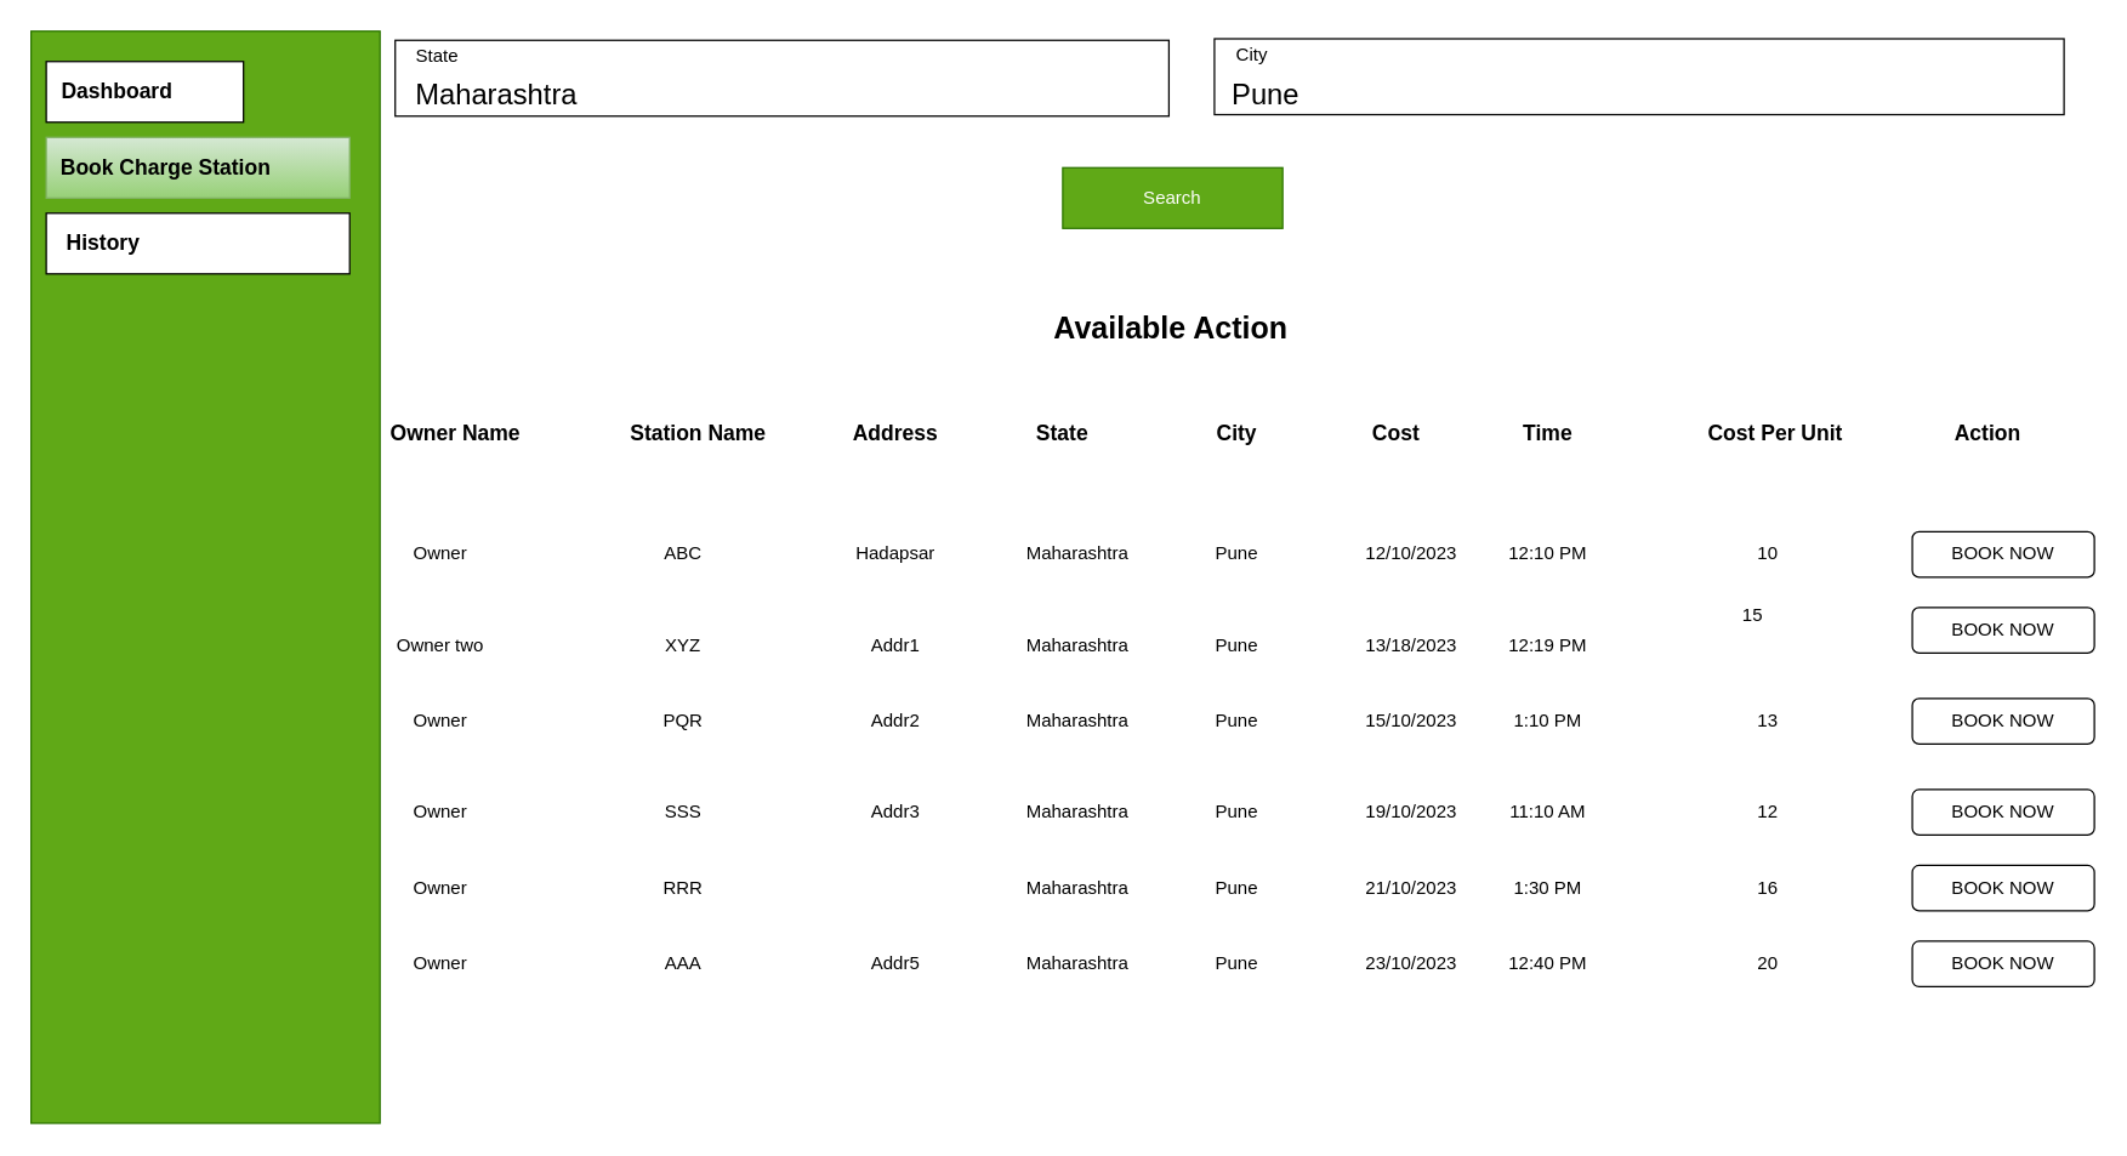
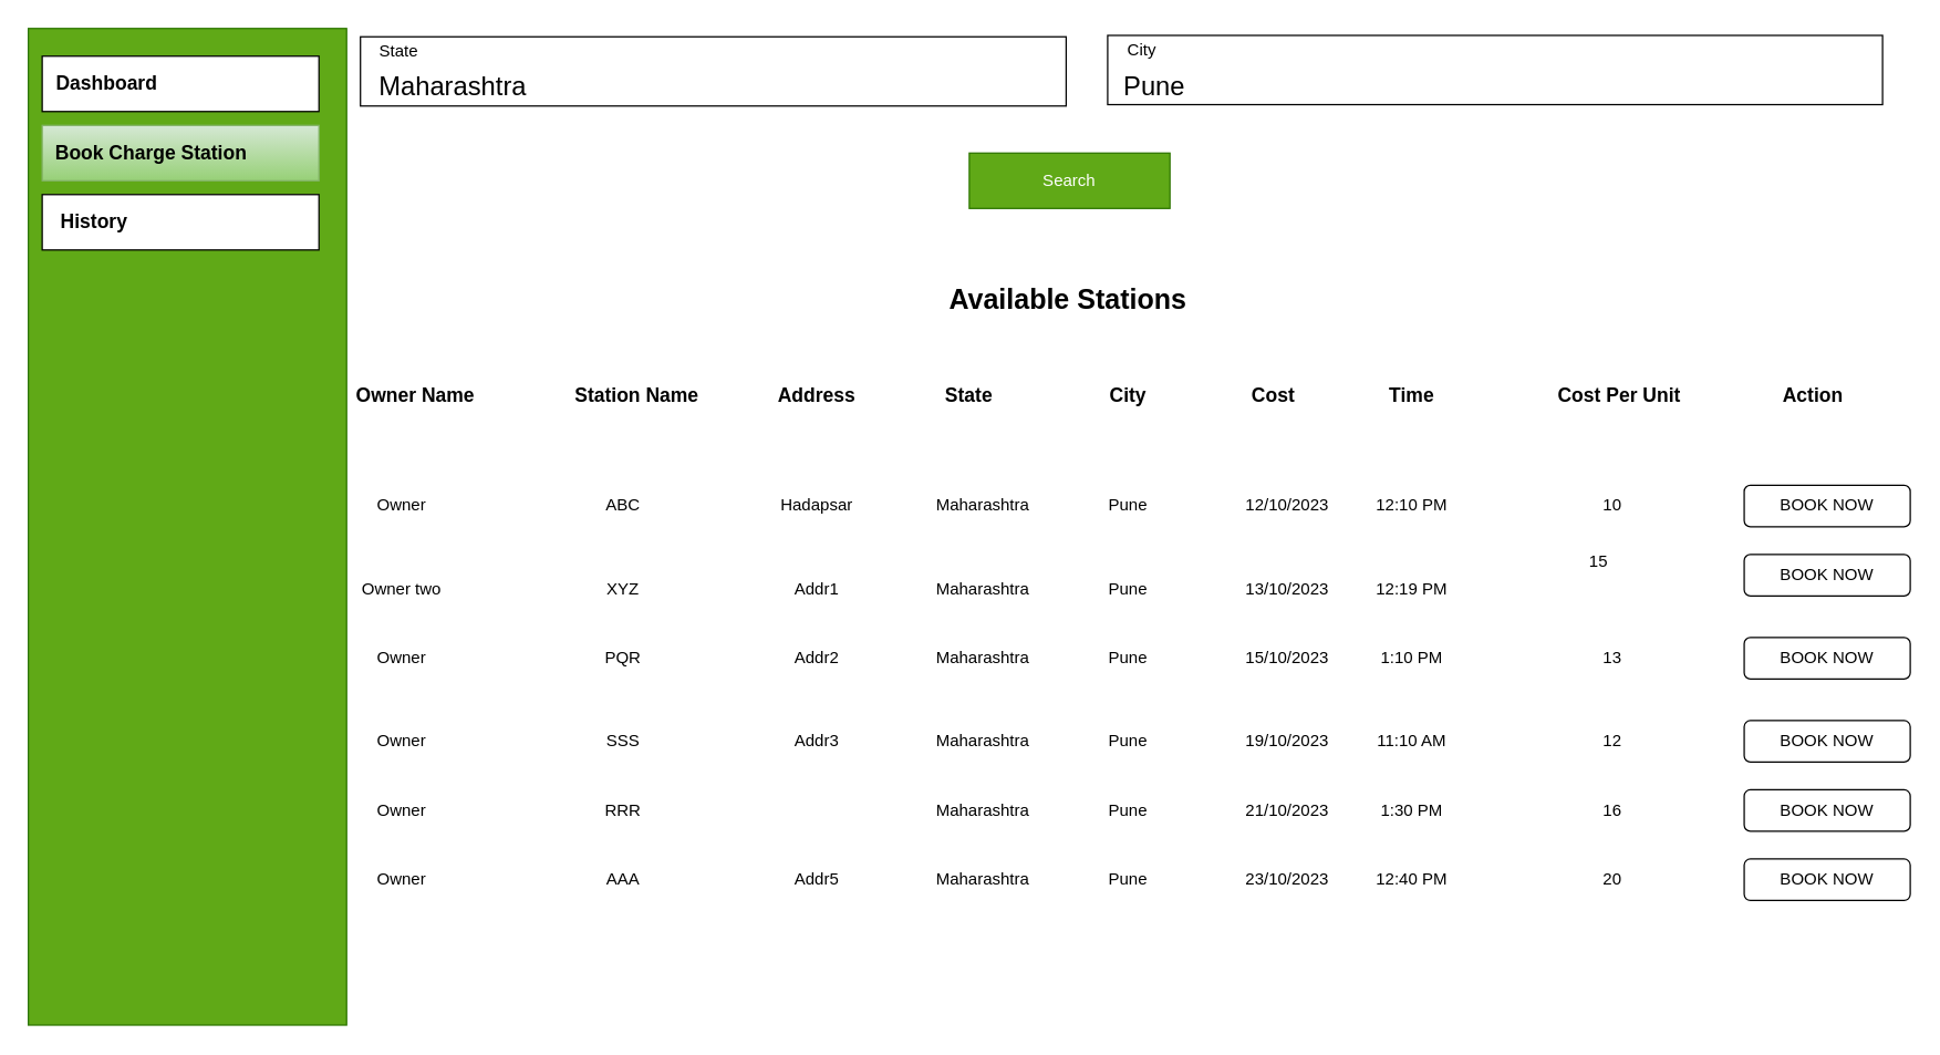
  <mxCell id="0" />
  <mxCell id="1" parent="0" />
  <mxCell id="2" value="" style="rounded=0;whiteSpace=wrap;html=1;align=left;fontSize=19;" vertex="1" parent="1"><mxGeometry x="260" y="26" width="510" height="50" as="geometry" /></mxCell>
  <mxCell id="3" value="" style="rounded=0;whiteSpace=wrap;html=1;align=left;" vertex="1" parent="1"><mxGeometry x="800" y="25" width="560" height="50" as="geometry" /></mxCell>
  <mxCell id="4" value="State" style="text;html=1;strokeColor=none;fillColor=none;align=center;verticalAlign=middle;whiteSpace=wrap;rounded=0;" vertex="1" parent="1"><mxGeometry x="258" y="22" width="60" height="30" as="geometry" /></mxCell>
  <mxCell id="5" value="City" style="text;html=1;strokeColor=none;fillColor=none;align=center;verticalAlign=middle;whiteSpace=wrap;rounded=0;" vertex="1" parent="1"><mxGeometry x="795.25" y="21" width="60" height="30" as="geometry" /></mxCell>
  <mxCell id="6" value="Search" style="rounded=0;whiteSpace=wrap;html=1;fillColor=#60a917;fontColor=#ffffff;strokeColor=#2D7600;" vertex="1" parent="1"><mxGeometry x="700" y="110" width="145" height="40" as="geometry" /></mxCell>
- <mxCell id="7" value="&lt;font style=&quot;font-size: 20px;&quot;&gt;&lt;b&gt;Available Action&lt;/b&gt;&lt;/font&gt;" style="text;html=1;strokeColor=none;fillColor=none;align=center;verticalAlign=middle;whiteSpace=wrap;rounded=0;" vertex="1" parent="1"><mxGeometry x="620" y="190" width="302.5" height="50" as="geometry" /></mxCell>
+ <mxCell id="7" value="&lt;font style=&quot;font-size: 20px;&quot;&gt;&lt;b&gt;Available Stations&lt;/b&gt;&lt;/font&gt;" style="text;html=1;strokeColor=none;fillColor=none;align=center;verticalAlign=middle;whiteSpace=wrap;rounded=0;" vertex="1" parent="1"><mxGeometry x="620" y="190" width="302.5" height="50" as="geometry" /></mxCell>
  <mxCell id="8" value="&lt;font size=&quot;1&quot;&gt;&lt;b style=&quot;font-size: 14px;&quot;&gt;Station Name&lt;/b&gt;&lt;/font&gt;" style="text;html=1;strokeColor=none;fillColor=none;align=center;verticalAlign=middle;whiteSpace=wrap;rounded=0;" vertex="1" parent="1"><mxGeometry x="405" y="270" width="110" height="30" as="geometry" /></mxCell>
  <mxCell id="9" value="&lt;font size=&quot;1&quot;&gt;&lt;b style=&quot;font-size: 14px;&quot;&gt;Owner Name&lt;/b&gt;&lt;/font&gt;" style="text;html=1;strokeColor=none;fillColor=none;align=center;verticalAlign=middle;whiteSpace=wrap;rounded=0;" vertex="1" parent="1"><mxGeometry x="240" y="270" width="120" height="30" as="geometry" /></mxCell>
  <mxCell id="10" value="&lt;font size=&quot;1&quot;&gt;&lt;b style=&quot;font-size: 14px;&quot;&gt;Address&lt;/b&gt;&lt;/font&gt;" style="text;html=1;strokeColor=none;fillColor=none;align=center;verticalAlign=middle;whiteSpace=wrap;rounded=0;" vertex="1" parent="1"><mxGeometry x="560" y="270" width="60" height="30" as="geometry" /></mxCell>
  <mxCell id="11" value="&lt;font size=&quot;1&quot;&gt;&lt;b style=&quot;font-size: 14px;&quot;&gt;State&lt;/b&gt;&lt;/font&gt;" style="text;html=1;strokeColor=none;fillColor=none;align=center;verticalAlign=middle;whiteSpace=wrap;rounded=0;" vertex="1" parent="1"><mxGeometry x="650" y="270" width="100" height="30" as="geometry" /></mxCell>
  <mxCell id="12" value="&lt;font size=&quot;1&quot;&gt;&lt;b style=&quot;font-size: 14px;&quot;&gt;City&lt;/b&gt;&lt;/font&gt;" style="text;html=1;strokeColor=none;fillColor=none;align=center;verticalAlign=middle;whiteSpace=wrap;rounded=0;" vertex="1" parent="1"><mxGeometry x="785" y="270" width="60" height="30" as="geometry" /></mxCell>
  <mxCell id="13" value="&lt;font size=&quot;1&quot;&gt;&lt;b style=&quot;font-size: 14px;&quot;&gt;Cost&lt;/b&gt;&lt;/font&gt;" style="text;html=1;strokeColor=none;fillColor=none;align=center;verticalAlign=middle;whiteSpace=wrap;rounded=0;" vertex="1" parent="1"><mxGeometry x="890" y="270" width="60" height="30" as="geometry" /></mxCell>
  <mxCell id="14" value="&lt;font size=&quot;1&quot;&gt;&lt;b style=&quot;font-size: 14px;&quot;&gt;Time&lt;/b&gt;&lt;/font&gt;" style="text;html=1;strokeColor=none;fillColor=none;align=center;verticalAlign=middle;whiteSpace=wrap;rounded=0;" vertex="1" parent="1"><mxGeometry x="990" y="270" width="60" height="30" as="geometry" /></mxCell>
  <mxCell id="15" value="&lt;font size=&quot;1&quot;&gt;&lt;b style=&quot;font-size: 14px;&quot;&gt;Cost Per Unit&lt;/b&gt;&lt;/font&gt;" style="text;html=1;strokeColor=none;fillColor=none;align=center;verticalAlign=middle;whiteSpace=wrap;rounded=0;" vertex="1" parent="1"><mxGeometry x="1120" y="270" width="100" height="30" as="geometry" /></mxCell>
  <mxCell id="16" value="&lt;font size=&quot;1&quot;&gt;&lt;b style=&quot;font-size: 14px;&quot;&gt;Action&lt;/b&gt;&lt;/font&gt;" style="text;html=1;strokeColor=none;fillColor=none;align=center;verticalAlign=middle;whiteSpace=wrap;rounded=0;" vertex="1" parent="1"><mxGeometry x="1270" y="270" width="80" height="30" as="geometry" /></mxCell>
  <mxCell id="17" value="" style="rounded=0;whiteSpace=wrap;html=1;fillColor=#60a917;fontColor=#ffffff;strokeColor=#2D7600;" vertex="1" parent="1"><mxGeometry x="20" y="20" width="230" height="720" as="geometry" /></mxCell>
- <mxCell id="18" value="&lt;font size=&quot;1&quot;&gt;&lt;b&gt;&amp;nbsp;&amp;nbsp; &lt;/b&gt;&lt;b style=&quot;font-size: 14px;&quot;&gt;Dashboard&lt;/b&gt;&lt;/font&gt;" style="rounded=0;whiteSpace=wrap;html=1;align=left;" vertex="1" parent="1"><mxGeometry x="30" y="40" width="130" height="40" as="geometry" /></mxCell>
+ <mxCell id="18" value="&lt;font size=&quot;1&quot;&gt;&lt;b&gt;&amp;nbsp;&amp;nbsp; &lt;/b&gt;&lt;b style=&quot;font-size: 14px;&quot;&gt;Dashboard&lt;/b&gt;&lt;/font&gt;" style="rounded=0;whiteSpace=wrap;html=1;align=left;" vertex="1" parent="1"><mxGeometry x="30" y="40" width="200" height="40" as="geometry" /></mxCell>
  <mxCell id="19" value="&lt;b style=&quot;font-size: 14px;&quot;&gt;&amp;nbsp; Book Charge Station&lt;br&gt;&lt;/b&gt;" style="rounded=0;whiteSpace=wrap;html=1;align=left;fillColor=#d5e8d4;gradientColor=#97d077;strokeColor=#82b366;" vertex="1" parent="1"><mxGeometry x="30" y="90" width="200" height="40" as="geometry" /></mxCell>
  <mxCell id="20" value="&lt;b&gt;&lt;font style=&quot;font-size: 14px;&quot;&gt;&amp;nbsp;&amp;nbsp; History&lt;/font&gt;&lt;/b&gt;" style="rounded=0;whiteSpace=wrap;html=1;align=left;" vertex="1" parent="1"><mxGeometry x="30" y="140" width="200" height="40" as="geometry" /></mxCell>
  <mxCell id="21" value="Owner" style="text;html=1;strokeColor=none;fillColor=none;align=center;verticalAlign=middle;whiteSpace=wrap;rounded=0;" vertex="1" parent="1"><mxGeometry x="260" y="350" width="60" height="30" as="geometry" /></mxCell>
  <mxCell id="22" value="Owner two" style="text;html=1;strokeColor=none;fillColor=none;align=center;verticalAlign=middle;whiteSpace=wrap;rounded=0;" vertex="1" parent="1"><mxGeometry x="260" y="410" width="60" height="30" as="geometry" /></mxCell>
  <mxCell id="23" value="Owner" style="text;html=1;strokeColor=none;fillColor=none;align=center;verticalAlign=middle;whiteSpace=wrap;rounded=0;" vertex="1" parent="1"><mxGeometry x="260" y="460" width="60" height="30" as="geometry" /></mxCell>
  <mxCell id="24" value="Owner" style="text;html=1;strokeColor=none;fillColor=none;align=center;verticalAlign=middle;whiteSpace=wrap;rounded=0;" vertex="1" parent="1"><mxGeometry x="260" y="520" width="60" height="30" as="geometry" /></mxCell>
  <mxCell id="25" value="Owner" style="text;html=1;strokeColor=none;fillColor=none;align=center;verticalAlign=middle;whiteSpace=wrap;rounded=0;" vertex="1" parent="1"><mxGeometry x="260" y="570" width="60" height="30" as="geometry" /></mxCell>
  <mxCell id="26" value="Owner" style="text;html=1;strokeColor=none;fillColor=none;align=center;verticalAlign=middle;whiteSpace=wrap;rounded=0;" vertex="1" parent="1"><mxGeometry x="260" y="620" width="60" height="30" as="geometry" /></mxCell>
  <mxCell id="27" value="ABC" style="text;html=1;strokeColor=none;fillColor=none;align=center;verticalAlign=middle;whiteSpace=wrap;rounded=0;" vertex="1" parent="1"><mxGeometry x="420" y="350" width="60" height="30" as="geometry" /></mxCell>
  <mxCell id="28" value="XYZ" style="text;html=1;strokeColor=none;fillColor=none;align=center;verticalAlign=middle;whiteSpace=wrap;rounded=0;" vertex="1" parent="1"><mxGeometry x="420" y="410" width="60" height="30" as="geometry" /></mxCell>
  <mxCell id="29" value="PQR" style="text;html=1;strokeColor=none;fillColor=none;align=center;verticalAlign=middle;whiteSpace=wrap;rounded=0;" vertex="1" parent="1"><mxGeometry x="420" y="460" width="60" height="30" as="geometry" /></mxCell>
  <mxCell id="30" value="SSS" style="text;html=1;strokeColor=none;fillColor=none;align=center;verticalAlign=middle;whiteSpace=wrap;rounded=0;" vertex="1" parent="1"><mxGeometry x="420" y="520" width="60" height="30" as="geometry" /></mxCell>
  <mxCell id="31" value="RRR" style="text;html=1;strokeColor=none;fillColor=none;align=center;verticalAlign=middle;whiteSpace=wrap;rounded=0;" vertex="1" parent="1"><mxGeometry x="420" y="570" width="60" height="30" as="geometry" /></mxCell>
  <mxCell id="32" value="AAA" style="text;html=1;strokeColor=none;fillColor=none;align=center;verticalAlign=middle;whiteSpace=wrap;rounded=0;" vertex="1" parent="1"><mxGeometry x="420" y="620" width="60" height="30" as="geometry" /></mxCell>
  <mxCell id="33" value="Hadapsar" style="text;html=1;strokeColor=none;fillColor=none;align=center;verticalAlign=middle;whiteSpace=wrap;rounded=0;" vertex="1" parent="1"><mxGeometry x="560" y="350" width="60" height="30" as="geometry" /></mxCell>
  <mxCell id="34" value="Addr1" style="text;html=1;strokeColor=none;fillColor=none;align=center;verticalAlign=middle;whiteSpace=wrap;rounded=0;" vertex="1" parent="1"><mxGeometry x="560" y="410" width="60" height="30" as="geometry" /></mxCell>
  <mxCell id="35" value="Addr3" style="text;html=1;strokeColor=none;fillColor=none;align=center;verticalAlign=middle;whiteSpace=wrap;rounded=0;" vertex="1" parent="1"><mxGeometry x="560" y="520" width="60" height="30" as="geometry" /></mxCell>
  <mxCell id="36" value="Addr2" style="text;html=1;strokeColor=none;fillColor=none;align=center;verticalAlign=middle;whiteSpace=wrap;rounded=0;" vertex="1" parent="1"><mxGeometry x="560" y="460" width="60" height="30" as="geometry" /></mxCell>
  <mxCell id="37" value="Addr5" style="text;html=1;strokeColor=none;fillColor=none;align=center;verticalAlign=middle;whiteSpace=wrap;rounded=0;" vertex="1" parent="1"><mxGeometry x="560" y="620" width="60" height="30" as="geometry" /></mxCell>
  <mxCell id="38" value="Maharashtra" style="text;html=1;strokeColor=none;fillColor=none;align=center;verticalAlign=middle;whiteSpace=wrap;rounded=0;" vertex="1" parent="1"><mxGeometry x="670" y="350" width="80" height="30" as="geometry" /></mxCell>
  <mxCell id="39" value="Maharashtra" style="text;html=1;strokeColor=none;fillColor=none;align=center;verticalAlign=middle;whiteSpace=wrap;rounded=0;" vertex="1" parent="1"><mxGeometry x="670" y="410" width="80" height="30" as="geometry" /></mxCell>
  <mxCell id="40" value="Maharashtra" style="text;html=1;strokeColor=none;fillColor=none;align=center;verticalAlign=middle;whiteSpace=wrap;rounded=0;" vertex="1" parent="1"><mxGeometry x="670" y="460" width="80" height="30" as="geometry" /></mxCell>
  <mxCell id="41" value="Maharashtra" style="text;html=1;strokeColor=none;fillColor=none;align=center;verticalAlign=middle;whiteSpace=wrap;rounded=0;" vertex="1" parent="1"><mxGeometry x="670" y="520" width="80" height="30" as="geometry" /></mxCell>
  <mxCell id="42" value="Maharashtra" style="text;html=1;strokeColor=none;fillColor=none;align=center;verticalAlign=middle;whiteSpace=wrap;rounded=0;" vertex="1" parent="1"><mxGeometry x="670" y="570" width="80" height="30" as="geometry" /></mxCell>
  <mxCell id="43" value="Maharashtra" style="text;html=1;strokeColor=none;fillColor=none;align=center;verticalAlign=middle;whiteSpace=wrap;rounded=0;" vertex="1" parent="1"><mxGeometry x="670" y="620" width="80" height="30" as="geometry" /></mxCell>
  <mxCell id="44" value="Pune" style="text;html=1;strokeColor=none;fillColor=none;align=center;verticalAlign=middle;whiteSpace=wrap;rounded=0;" vertex="1" parent="1"><mxGeometry x="785" y="350" width="60" height="30" as="geometry" /></mxCell>
  <mxCell id="45" value="Pune" style="text;html=1;strokeColor=none;fillColor=none;align=center;verticalAlign=middle;whiteSpace=wrap;rounded=0;" vertex="1" parent="1"><mxGeometry x="785" y="410" width="60" height="30" as="geometry" /></mxCell>
  <mxCell id="46" value="Pune" style="text;html=1;strokeColor=none;fillColor=none;align=center;verticalAlign=middle;whiteSpace=wrap;rounded=0;" vertex="1" parent="1"><mxGeometry x="785" y="460" width="60" height="30" as="geometry" /></mxCell>
  <mxCell id="47" value="Pune" style="text;html=1;strokeColor=none;fillColor=none;align=center;verticalAlign=middle;whiteSpace=wrap;rounded=0;" vertex="1" parent="1"><mxGeometry x="785" y="520" width="60" height="30" as="geometry" /></mxCell>
  <mxCell id="48" value="Pune" style="text;html=1;strokeColor=none;fillColor=none;align=center;verticalAlign=middle;whiteSpace=wrap;rounded=0;" vertex="1" parent="1"><mxGeometry x="785" y="570" width="60" height="30" as="geometry" /></mxCell>
  <mxCell id="49" value="Pune" style="text;html=1;strokeColor=none;fillColor=none;align=center;verticalAlign=middle;whiteSpace=wrap;rounded=0;" vertex="1" parent="1"><mxGeometry x="785" y="620" width="60" height="30" as="geometry" /></mxCell>
  <mxCell id="50" value="12/10/2023" style="text;html=1;strokeColor=none;fillColor=none;align=center;verticalAlign=middle;whiteSpace=wrap;rounded=0;" vertex="1" parent="1"><mxGeometry x="890" y="350" width="80" height="30" as="geometry" /></mxCell>
- <mxCell id="51" value="13/18/2023" style="text;html=1;strokeColor=none;fillColor=none;align=center;verticalAlign=middle;whiteSpace=wrap;rounded=0;" vertex="1" parent="1"><mxGeometry x="890" y="410" width="80" height="30" as="geometry" /></mxCell>
+ <mxCell id="51" value="13/10/2023" style="text;html=1;strokeColor=none;fillColor=none;align=center;verticalAlign=middle;whiteSpace=wrap;rounded=0;" vertex="1" parent="1"><mxGeometry x="890" y="410" width="80" height="30" as="geometry" /></mxCell>
  <mxCell id="52" value="15/10/2023" style="text;html=1;strokeColor=none;fillColor=none;align=center;verticalAlign=middle;whiteSpace=wrap;rounded=0;" vertex="1" parent="1"><mxGeometry x="890" y="460" width="80" height="30" as="geometry" /></mxCell>
  <mxCell id="53" value="19/10/2023" style="text;html=1;strokeColor=none;fillColor=none;align=center;verticalAlign=middle;whiteSpace=wrap;rounded=0;" vertex="1" parent="1"><mxGeometry x="890" y="520" width="80" height="30" as="geometry" /></mxCell>
  <mxCell id="54" value="21/10/2023" style="text;html=1;strokeColor=none;fillColor=none;align=center;verticalAlign=middle;whiteSpace=wrap;rounded=0;" vertex="1" parent="1"><mxGeometry x="890" y="570" width="80" height="30" as="geometry" /></mxCell>
  <mxCell id="55" value="23/10/2023" style="text;html=1;strokeColor=none;fillColor=none;align=center;verticalAlign=middle;whiteSpace=wrap;rounded=0;" vertex="1" parent="1"><mxGeometry x="890" y="620" width="80" height="30" as="geometry" /></mxCell>
  <mxCell id="56" value="12:10 PM" style="text;html=1;strokeColor=none;fillColor=none;align=center;verticalAlign=middle;whiteSpace=wrap;rounded=0;" vertex="1" parent="1"><mxGeometry x="990" y="350" width="60" height="30" as="geometry" /></mxCell>
  <mxCell id="57" value="12:19 PM" style="text;html=1;strokeColor=none;fillColor=none;align=center;verticalAlign=middle;whiteSpace=wrap;rounded=0;" vertex="1" parent="1"><mxGeometry x="990" y="410" width="60" height="30" as="geometry" /></mxCell>
  <mxCell id="58" value="1:10 PM" style="text;html=1;strokeColor=none;fillColor=none;align=center;verticalAlign=middle;whiteSpace=wrap;rounded=0;" vertex="1" parent="1"><mxGeometry x="990" y="460" width="60" height="30" as="geometry" /></mxCell>
  <mxCell id="59" value="11:10 AM" style="text;html=1;strokeColor=none;fillColor=none;align=center;verticalAlign=middle;whiteSpace=wrap;rounded=0;" vertex="1" parent="1"><mxGeometry x="990" y="520" width="60" height="30" as="geometry" /></mxCell>
  <mxCell id="60" value="1:30 PM" style="text;html=1;strokeColor=none;fillColor=none;align=center;verticalAlign=middle;whiteSpace=wrap;rounded=0;" vertex="1" parent="1"><mxGeometry x="990" y="570" width="60" height="30" as="geometry" /></mxCell>
  <mxCell id="61" value="12:40 PM" style="text;html=1;strokeColor=none;fillColor=none;align=center;verticalAlign=middle;whiteSpace=wrap;rounded=0;" vertex="1" parent="1"><mxGeometry x="990" y="620" width="60" height="30" as="geometry" /></mxCell>
  <mxCell id="62" value="10" style="text;html=1;strokeColor=none;fillColor=none;align=center;verticalAlign=middle;whiteSpace=wrap;rounded=0;" vertex="1" parent="1"><mxGeometry x="1135" y="350" width="60" height="30" as="geometry" /></mxCell>
  <mxCell id="63" value="15" style="text;html=1;strokeColor=none;fillColor=none;align=center;verticalAlign=middle;whiteSpace=wrap;rounded=0;" vertex="1" parent="1"><mxGeometry x="1125" y="390" width="60" height="30" as="geometry" /></mxCell>
  <mxCell id="64" value="13" style="text;html=1;strokeColor=none;fillColor=none;align=center;verticalAlign=middle;whiteSpace=wrap;rounded=0;" vertex="1" parent="1"><mxGeometry x="1135" y="460" width="60" height="30" as="geometry" /></mxCell>
  <mxCell id="65" value="12" style="text;html=1;strokeColor=none;fillColor=none;align=center;verticalAlign=middle;whiteSpace=wrap;rounded=0;" vertex="1" parent="1"><mxGeometry x="1135" y="520" width="60" height="30" as="geometry" /></mxCell>
  <mxCell id="66" value="16" style="text;html=1;strokeColor=none;fillColor=none;align=center;verticalAlign=middle;whiteSpace=wrap;rounded=0;" vertex="1" parent="1"><mxGeometry x="1135" y="570" width="60" height="30" as="geometry" /></mxCell>
  <mxCell id="67" value="20" style="text;html=1;strokeColor=none;fillColor=none;align=center;verticalAlign=middle;whiteSpace=wrap;rounded=0;" vertex="1" parent="1"><mxGeometry x="1135" y="620" width="60" height="30" as="geometry" /></mxCell>
  <mxCell id="68" value="BOOK NOW" style="rounded=1;whiteSpace=wrap;html=1;" vertex="1" parent="1"><mxGeometry x="1260" y="350" width="120" height="30" as="geometry" /></mxCell>
  <mxCell id="69" value="BOOK NOW" style="rounded=1;whiteSpace=wrap;html=1;" vertex="1" parent="1"><mxGeometry x="1260" y="400" width="120" height="30" as="geometry" /></mxCell>
  <mxCell id="70" value="BOOK NOW" style="rounded=1;whiteSpace=wrap;html=1;" vertex="1" parent="1"><mxGeometry x="1260" y="460" width="120" height="30" as="geometry" /></mxCell>
  <mxCell id="71" value="BOOK NOW" style="rounded=1;whiteSpace=wrap;html=1;" vertex="1" parent="1"><mxGeometry x="1260" y="520" width="120" height="30" as="geometry" /></mxCell>
  <mxCell id="72" value="BOOK NOW" style="rounded=1;whiteSpace=wrap;html=1;" vertex="1" parent="1"><mxGeometry x="1260" y="570" width="120" height="30" as="geometry" /></mxCell>
  <mxCell id="73" value="BOOK NOW" style="rounded=1;whiteSpace=wrap;html=1;" vertex="1" parent="1"><mxGeometry x="1260" y="620" width="120" height="30" as="geometry" /></mxCell>
  <mxCell id="74" value="Pune" style="text;html=1;strokeColor=none;fillColor=none;align=center;verticalAlign=middle;whiteSpace=wrap;rounded=0;fontSize=19;" vertex="1" parent="1"><mxGeometry x="804" y="48" width="60" height="30" as="geometry" /></mxCell>
  <mxCell id="75" value="Maharashtra" style="text;html=1;strokeColor=none;fillColor=none;align=center;verticalAlign=middle;whiteSpace=wrap;rounded=0;fontSize=19;" vertex="1" parent="1"><mxGeometry x="297" y="48" width="60" height="30" as="geometry" /></mxCell>
